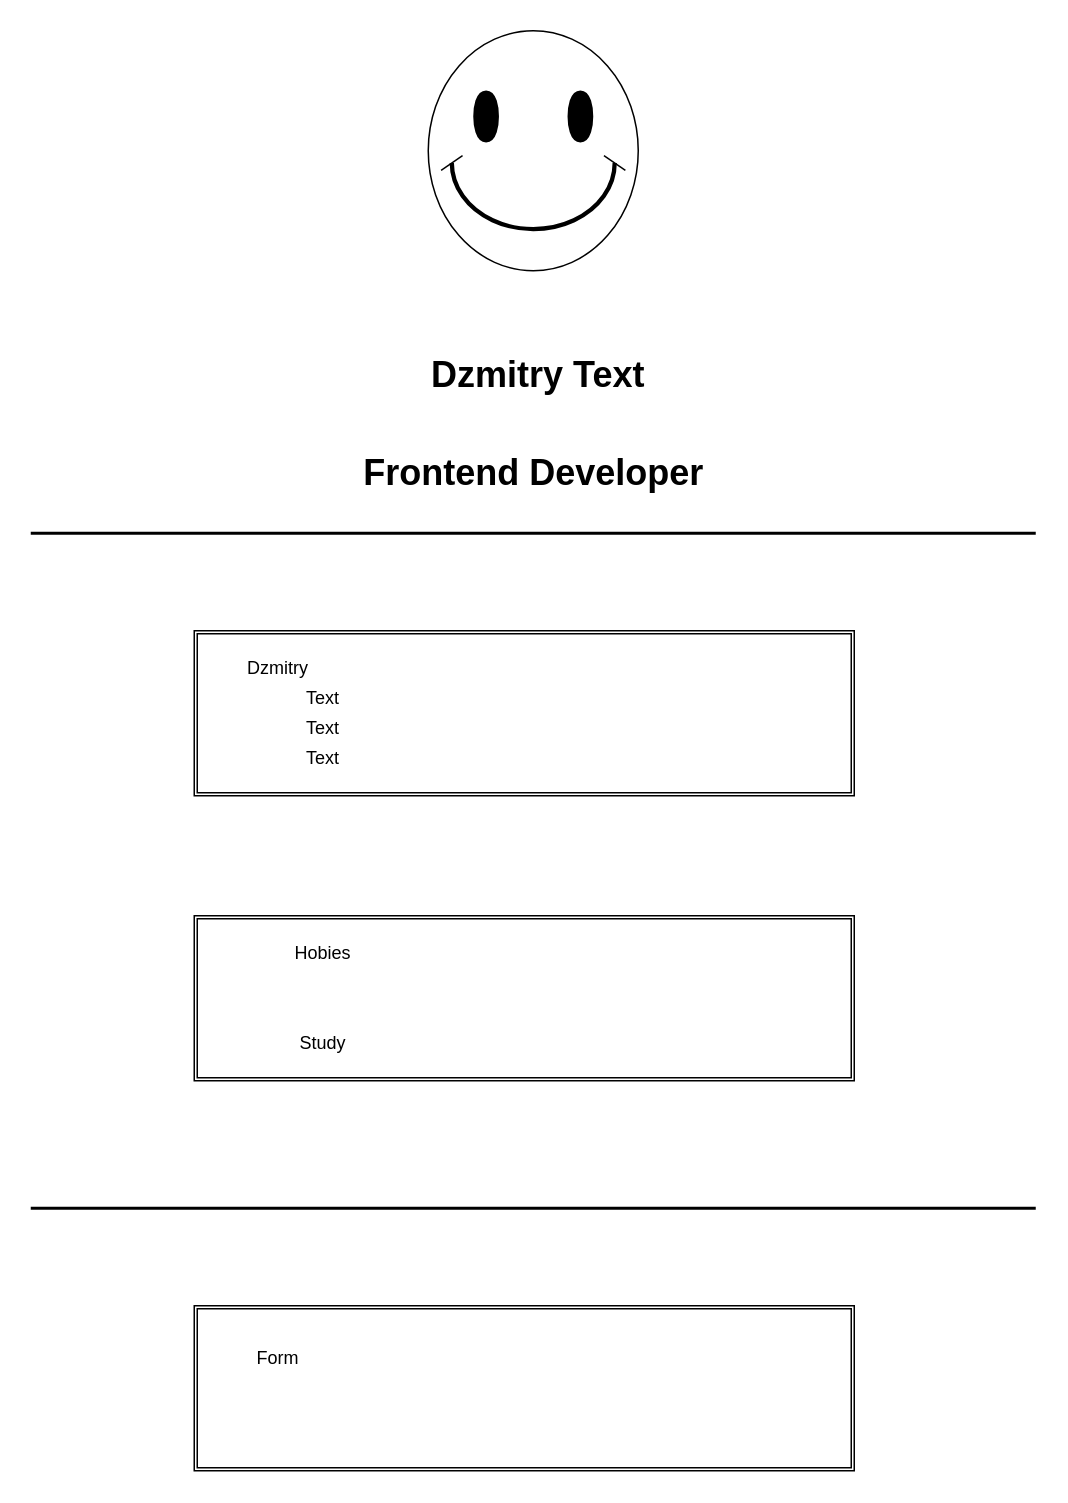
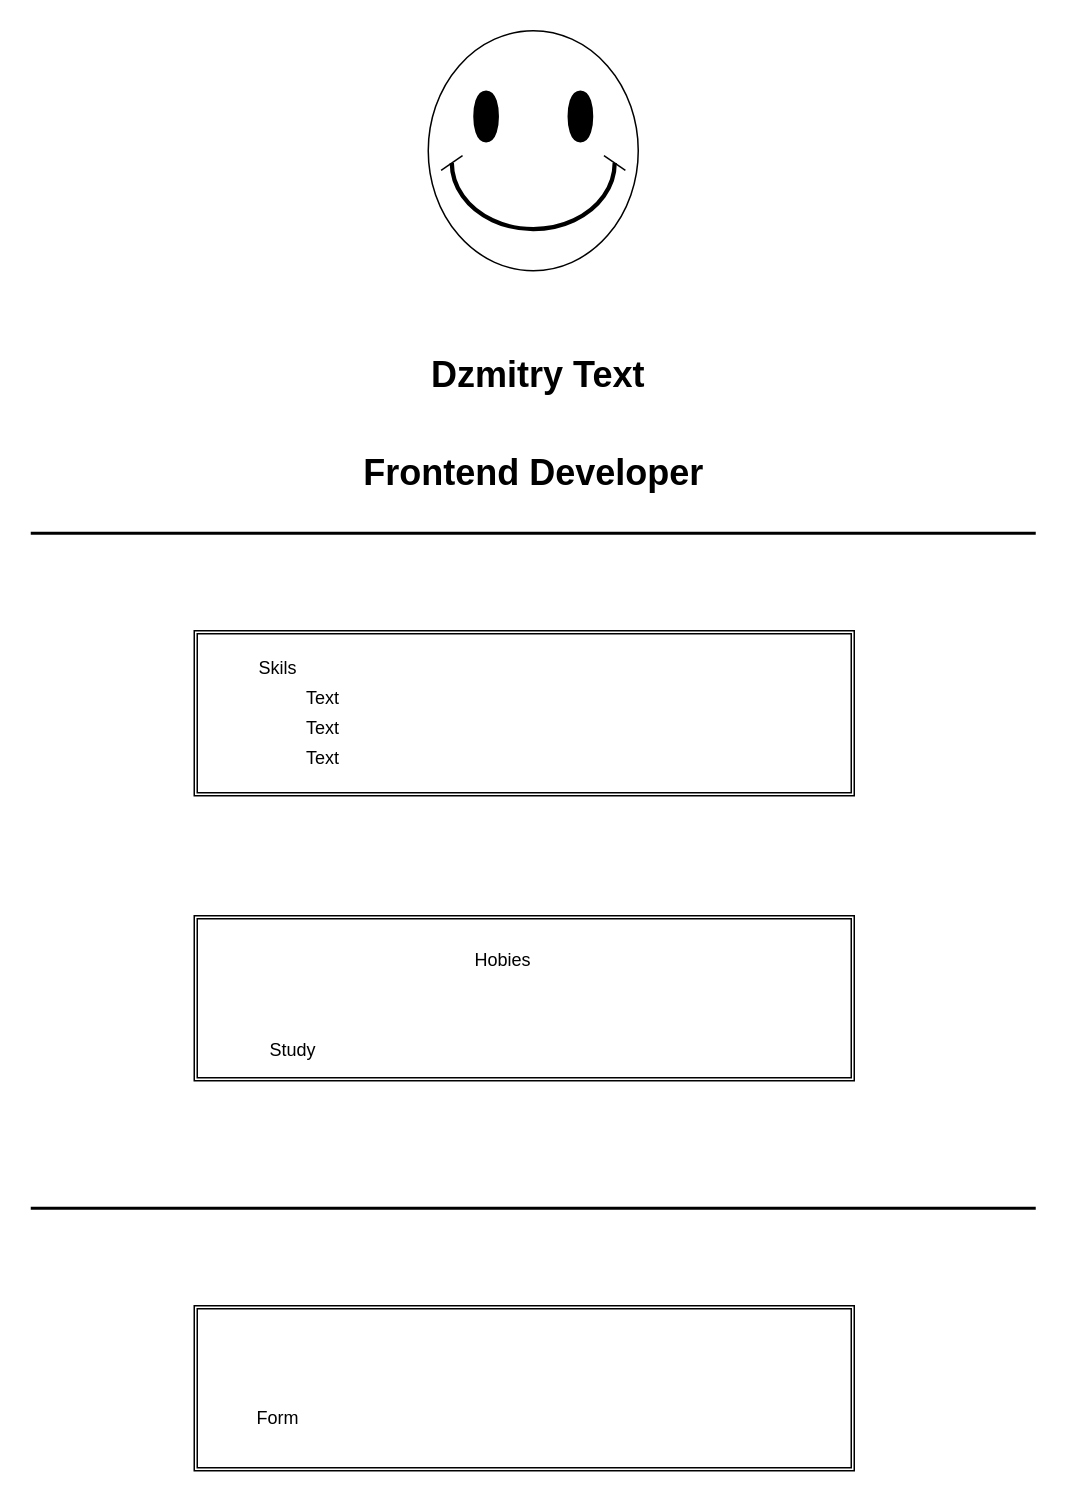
  <mxCell id="0" />
  <mxCell id="1" parent="0" />
  <mxCell id="2" value="" style="verticalLabelPosition=bottom;verticalAlign=top;html=1;shape=mxgraph.basic.smiley" vertex="1" parent="1"><mxGeometry x="285" y="20" width="140" height="160" as="geometry" /></mxCell>
  <mxCell id="3" value="Dzmitry Text" style="text;strokeColor=none;fillColor=none;html=1;fontSize=24;fontStyle=1;verticalAlign=middle;align=center;" vertex="1" parent="1"><mxGeometry x="285" y="220" width="146" height="60" as="geometry" /></mxCell>
  <mxCell id="4" value="Frontend Developer" style="text;strokeColor=none;fillColor=none;html=1;fontSize=24;fontStyle=1;verticalAlign=middle;align=center;" vertex="1" parent="1"><mxGeometry x="305" y="295" width="100" height="40" as="geometry" /></mxCell>
  <mxCell id="5" value="" style="line;strokeWidth=2;html=1;" vertex="1" parent="1"><mxGeometry x="20" y="350" width="670" height="10" as="geometry" /></mxCell>
  <mxCell id="6" value="" style="shape=ext;double=1;rounded=0;whiteSpace=wrap;html=1;" vertex="1" parent="1"><mxGeometry x="129" y="420" width="440" height="110" as="geometry" /></mxCell>
- <mxCell id="7" value="Dzmitry" style="text;html=1;strokeColor=none;fillColor=none;align=center;verticalAlign=middle;whiteSpace=wrap;rounded=0;" vertex="1" parent="1"><mxGeometry x="155" y="430" width="60" height="30" as="geometry" /></mxCell>
+ <mxCell id="7" value="Skils" style="text;html=1;strokeColor=none;fillColor=none;align=center;verticalAlign=middle;whiteSpace=wrap;rounded=0;" vertex="1" parent="1"><mxGeometry x="155" y="430" width="60" height="30" as="geometry" /></mxCell>
  <mxCell id="8" value="Text" style="text;html=1;strokeColor=none;fillColor=none;align=center;verticalAlign=middle;whiteSpace=wrap;rounded=0;" vertex="1" parent="1"><mxGeometry x="185" y="450" width="60" height="30" as="geometry" /></mxCell>
  <mxCell id="9" value="Text" style="text;html=1;strokeColor=none;fillColor=none;align=center;verticalAlign=middle;whiteSpace=wrap;rounded=0;" vertex="1" parent="1"><mxGeometry x="185" y="470" width="60" height="30" as="geometry" /></mxCell>
  <mxCell id="10" value="Text" style="text;html=1;strokeColor=none;fillColor=none;align=center;verticalAlign=middle;whiteSpace=wrap;rounded=0;" vertex="1" parent="1"><mxGeometry x="185" y="490" width="60" height="30" as="geometry" /></mxCell>
  <mxCell id="11" value="" style="shape=ext;double=1;rounded=0;whiteSpace=wrap;html=1;" vertex="1" parent="1"><mxGeometry x="129" y="610" width="440" height="110" as="geometry" /></mxCell>
- <mxCell id="12" value="Hobies" style="text;html=1;strokeColor=none;fillColor=none;align=center;verticalAlign=middle;whiteSpace=wrap;rounded=0;" vertex="1" parent="1"><mxGeometry x="185" y="620" width="60" height="30" as="geometry" /></mxCell>
- <mxCell id="13" value="Study" style="text;html=1;strokeColor=none;fillColor=none;align=center;verticalAlign=middle;whiteSpace=wrap;rounded=0;" vertex="1" parent="1"><mxGeometry x="185" y="680" width="60" height="30" as="geometry" /></mxCell>
+ <mxCell id="12" value="Hobies" style="text;html=1;strokeColor=none;fillColor=none;align=center;verticalAlign=middle;whiteSpace=wrap;rounded=0;" vertex="1" parent="1"><mxGeometry x="305" y="625" width="60" height="30" as="geometry" /></mxCell>
+ <mxCell id="13" value="Study" style="text;html=1;strokeColor=none;fillColor=none;align=center;verticalAlign=middle;whiteSpace=wrap;rounded=0;" vertex="1" parent="1"><mxGeometry x="165" y="685" width="60" height="30" as="geometry" /></mxCell>
  <mxCell id="14" value="" style="line;strokeWidth=2;html=1;" vertex="1" parent="1"><mxGeometry x="20" y="800" width="670" height="10" as="geometry" /></mxCell>
  <mxCell id="15" value="" style="shape=ext;double=1;rounded=0;whiteSpace=wrap;html=1;" vertex="1" parent="1"><mxGeometry x="129" y="870" width="440" height="110" as="geometry" /></mxCell>
- <mxCell id="16" value="Form" style="text;html=1;strokeColor=none;fillColor=none;align=center;verticalAlign=middle;whiteSpace=wrap;rounded=0;" vertex="1" parent="1"><mxGeometry x="155" y="890" width="60" height="30" as="geometry" /></mxCell>
+ <mxCell id="16" value="Form" style="text;html=1;strokeColor=none;fillColor=none;align=center;verticalAlign=middle;whiteSpace=wrap;rounded=0;" vertex="1" parent="1"><mxGeometry x="155" y="930" width="60" height="30" as="geometry" /></mxCell>
